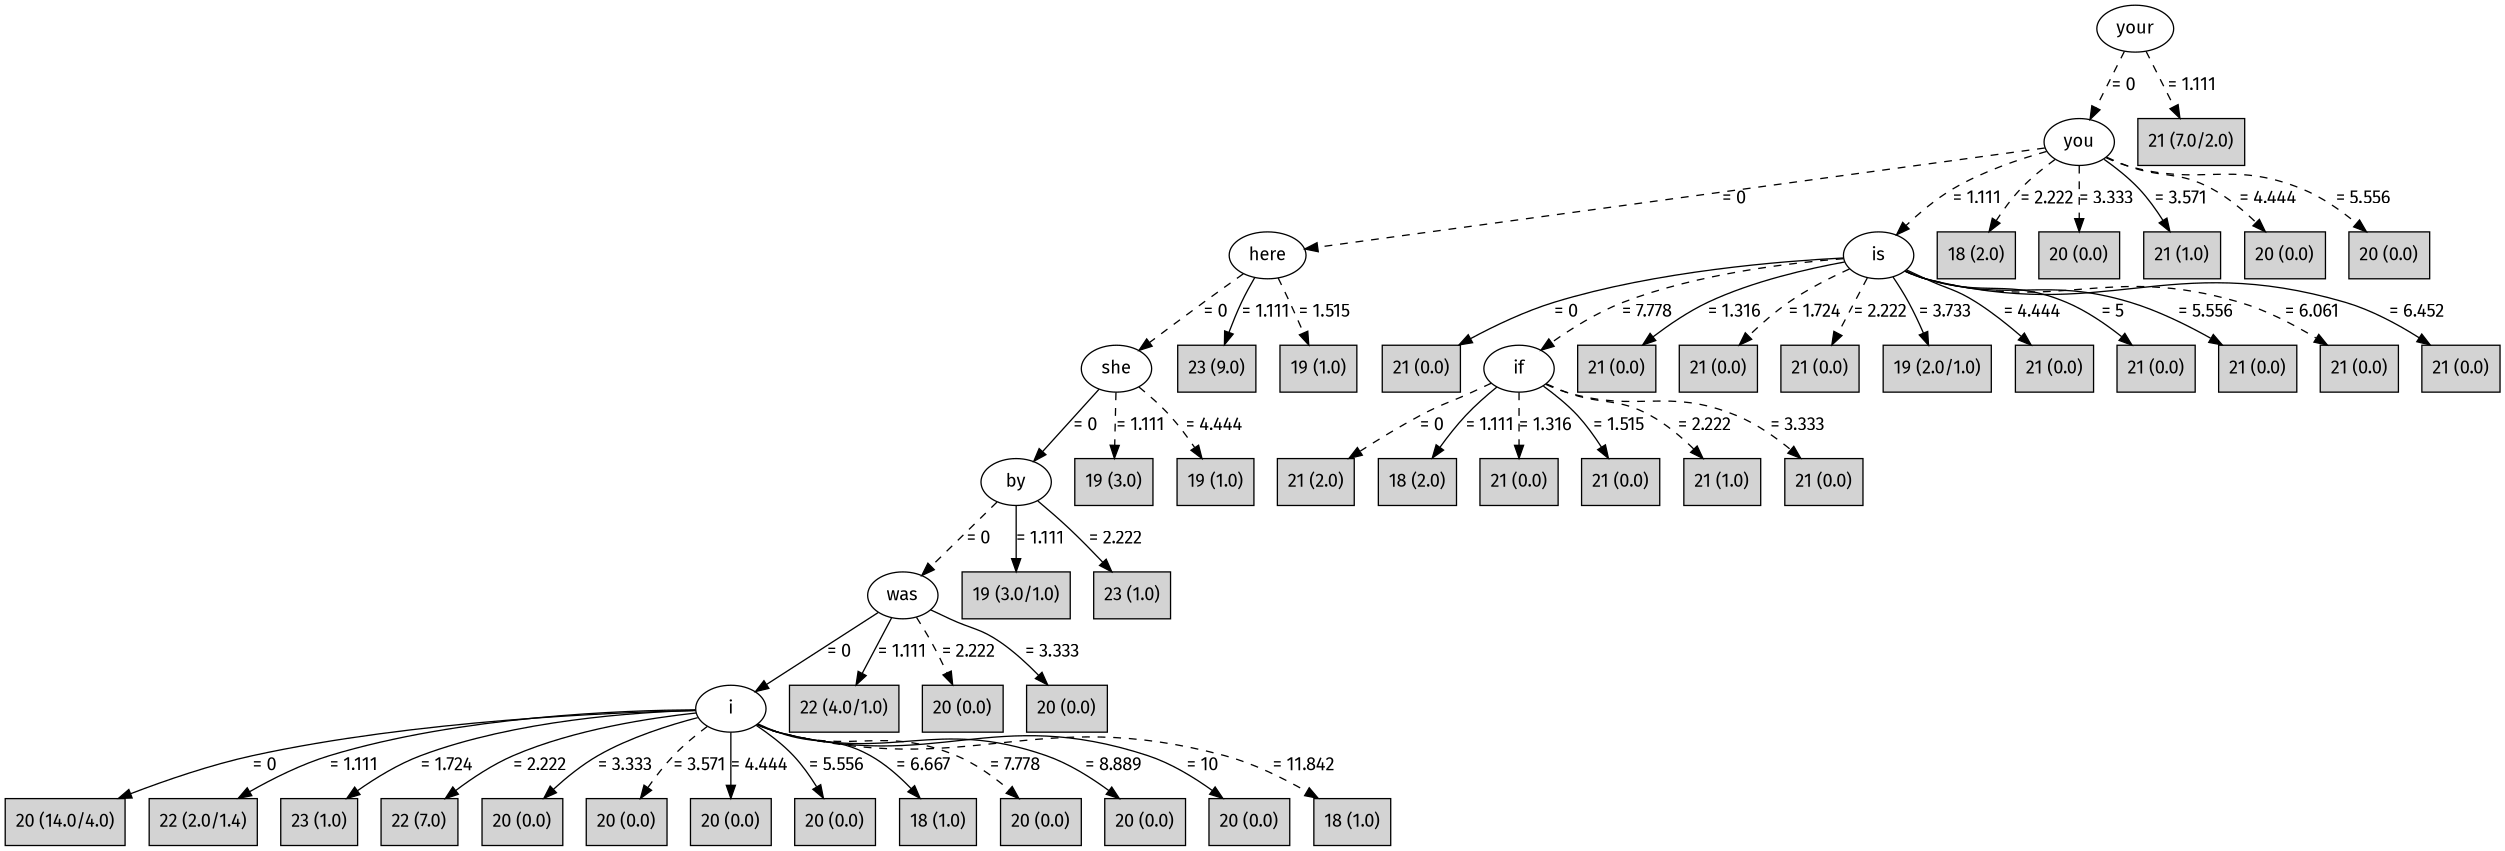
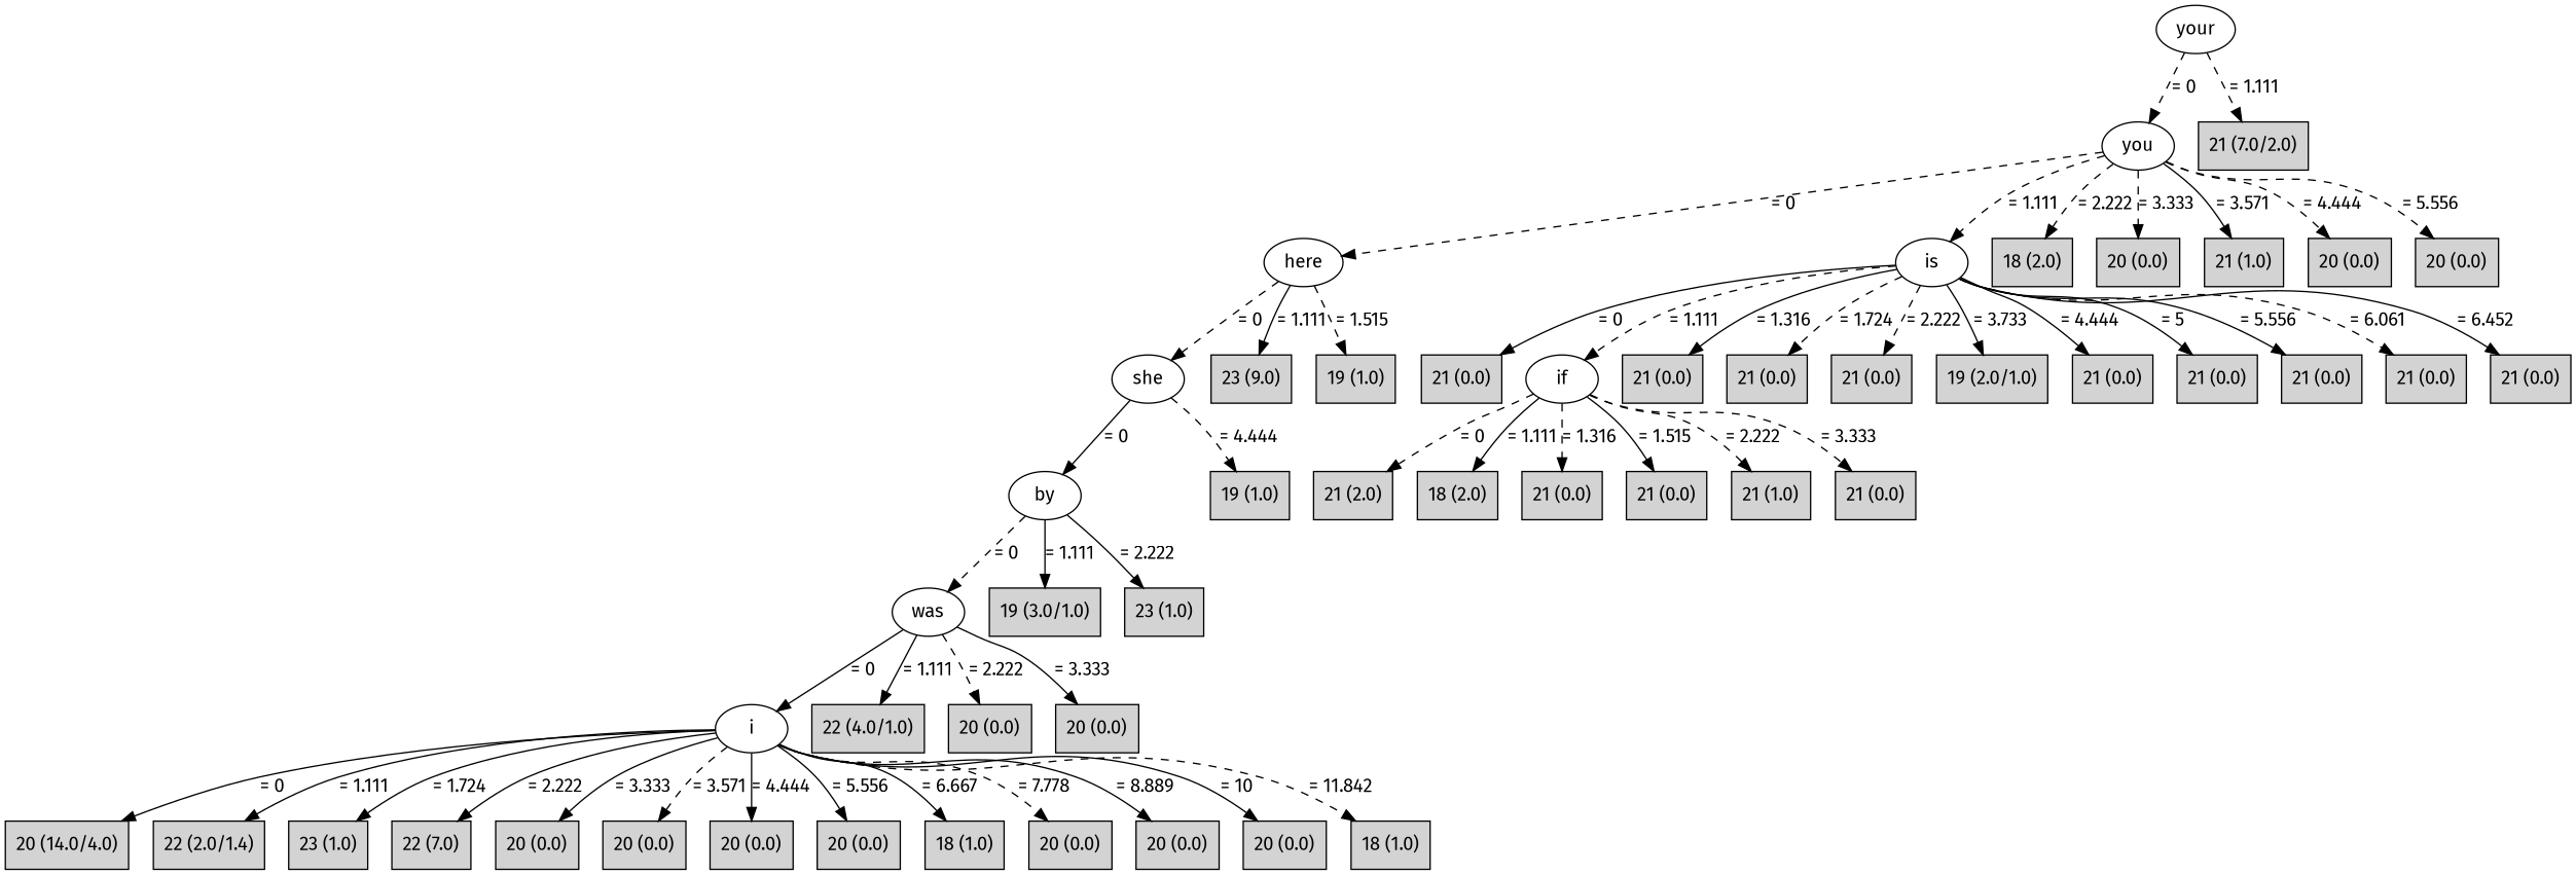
  digraph {
    fontname="Fira Sans"
    node [fontname="Fira Sans" shape=box style=filled]
    edge [fontname="Fira Sans" style=solid]
    n1 [label=your shape="" style=""]
    n2 [label=you shape="" style=""]
    n3 [label="21 (7.0/2.0)"]
    n4 [label=here shape="" style=""]
    n5 [label=is shape="" style=""]
    n6 [label="18 (2.0)"]
    n7 [label="20 (0.0)"]
    n8 [label="21 (1.0)"]
    n9 [label="20 (0.0)"]
    n10 [label="20 (0.0)"]
    n11 [label=she shape="" style=""]
    n12 [label="23 (9.0)"]
    n13 [label="19 (1.0)"]
    n14 [label="21 (0.0)"]
    n15 [label=if shape="" style=""]
    n16 [label="21 (0.0)"]
    n17 [label="21 (0.0)"]
    n18 [label="21 (0.0)"]
    n19 [label="19 (2.0/1.0)"]
    n20 [label="21 (0.0)"]
    n21 [label="21 (0.0)"]
    n22 [label="21 (0.0)"]
    n23 [label="21 (0.0)"]
    n24 [label="21 (0.0)"]
    n25 [label=by shape="" style=""]
-   n26 [label="19 (3.0)"]
    n27 [label="19 (1.0)"]
    n28 [label=was shape="" style=""]
    n29 [label="19 (3.0/1.0)"]
    n30 [label="23 (1.0)"]
    n31 [label=i shape="" style=""]
    n32 [label="22 (4.0/1.0)"]
    n33 [label="20 (0.0)"]
    n34 [label="20 (0.0)"]
    n35 [label="20 (14.0/4.0)"]
    n36 [label="22 (2.0/1.4)"]
    n37 [label="23 (1.0)"]
    n38 [label="22 (7.0)"]
    n39 [label="20 (0.0)"]
    n40 [label="20 (0.0)"]
    n41 [label="20 (0.0)"]
    n42 [label="20 (0.0)"]
    n43 [label="18 (1.0)"]
    n44 [label="20 (0.0)"]
    n45 [label="20 (0.0)"]
    n46 [label="20 (0.0)"]
    n47 [label="18 (1.0)"]
    n48 [label="21 (2.0)"]
    n49 [label="18 (2.0)"]
    n50 [label="21 (0.0)"]
    n51 [label="21 (0.0)"]
    n52 [label="21 (1.0)"]
    n53 [label="21 (0.0)"]
    n1 -> n2 [label="= 0" style=dashed]
    n1 -> n3 [label="= 1.111" style=dashed]
    n2 -> n4 [label="= 0" style=dashed]
    n2 -> n5 [label="= 1.111" style=dashed]
    n2 -> n6 [label="= 2.222" style=dashed]
    n2 -> n7 [label="= 3.333" style=dashed]
    n2 -> n8 [label="= 3.571"]
    n2 -> n9 [label="= 4.444" style=dashed]
    n2 -> n10 [label="= 5.556" style=dashed]
    n4 -> n11 [label="= 0" style=dashed]
    n4 -> n12 [label="= 1.111"]
    n4 -> n13 [label="= 1.515" style=dashed]
    n5 -> n14 [label="= 0"]
-   n5 -> n15 [label="= 7.778" style=dashed]
+   n5 -> n15 [label="= 1.111" style=dashed]
    n5 -> n16 [label="= 1.316"]
    n5 -> n17 [label="= 1.724" style=dashed]
    n5 -> n18 [label="= 2.222" style=dashed]
    n5 -> n19 [label="= 3.733"]
    n5 -> n20 [label="= 4.444"]
    n5 -> n21 [label="= 5"]
    n5 -> n22 [label="= 5.556"]
    n5 -> n23 [label="= 6.061" style=dashed]
    n5 -> n24 [label="= 6.452"]
    n11 -> n25 [label="= 0"]
-   n11 -> n26 [label="= 1.111" style=dashed]
    n11 -> n27 [label="= 4.444" style=dashed]
    n15 -> n48 [label="= 0" style=dashed]
    n15 -> n49 [label="= 1.111"]
    n15 -> n50 [label="= 1.316" style=dashed]
    n15 -> n51 [label="= 1.515"]
    n15 -> n52 [label="= 2.222" style=dashed]
    n15 -> n53 [label="= 3.333" style=dashed]
    n25 -> n28 [label="= 0" style=dashed]
    n25 -> n29 [label="= 1.111"]
    n25 -> n30 [label="= 2.222"]
    n28 -> n31 [label="= 0"]
    n28 -> n32 [label="= 1.111"]
    n28 -> n33 [label="= 2.222" style=dashed]
    n28 -> n34 [label="= 3.333"]
    n31 -> n35 [label="= 0"]
    n31 -> n36 [label="= 1.111"]
    n31 -> n37 [label="= 1.724"]
    n31 -> n38 [label="= 2.222"]
    n31 -> n39 [label="= 3.333"]
    n31 -> n40 [label="= 3.571" style=dashed]
    n31 -> n41 [label="= 4.444"]
    n31 -> n42 [label="= 5.556"]
    n31 -> n43 [label="= 6.667"]
    n31 -> n44 [label="= 7.778" style=dashed]
    n31 -> n45 [label="= 8.889"]
    n31 -> n46 [label="= 10"]
    n31 -> n47 [label="= 11.842" style=dashed]
  }
